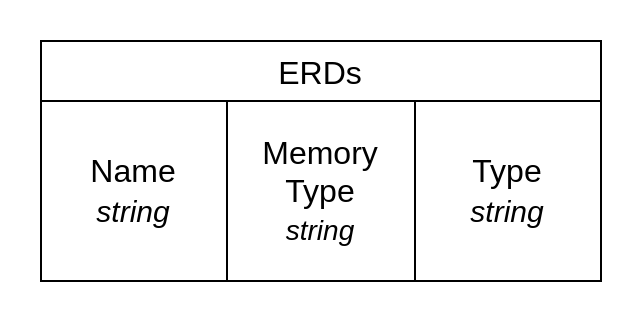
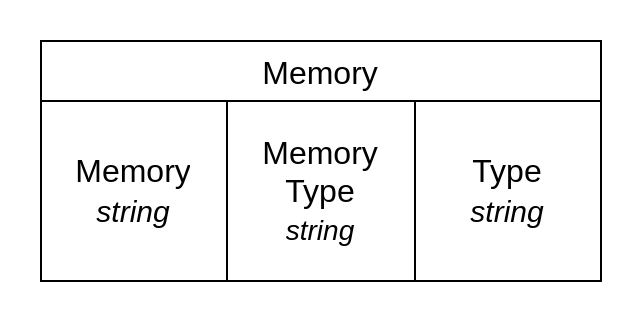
  <mxCell id="0" />
  <mxCell id="1" parent="0" />
  <mxCell id="2" value="" style="rounded=0;whiteSpace=wrap;html=1;" vertex="1" parent="1"><mxGeometry x="20" y="20" width="280" height="120" as="geometry" /></mxCell>
- <mxCell id="3" value="ERDs" style="shape=table;startSize=30;container=1;collapsible=0;childLayout=tableLayout;fontSize=16;strokeColor=#000000;fontColor=#000000;" vertex="1" parent="1"><mxGeometry x="20" y="20" width="280" height="120" as="geometry" /></mxCell>
+ <mxCell id="3" value="Memory" style="shape=table;startSize=30;container=1;collapsible=0;childLayout=tableLayout;fontSize=16;strokeColor=#000000;fontColor=#000000;" vertex="1" parent="1"><mxGeometry x="20" y="20" width="280" height="120" as="geometry" /></mxCell>
  <mxCell id="4" value="" style="shape=tableRow;horizontal=0;startSize=0;swimlaneHead=0;swimlaneBody=0;strokeColor=#000000;top=0;left=0;bottom=0;right=0;collapsible=0;dropTarget=0;fillColor=none;points=[[0,0.5],[1,0.5]];portConstraint=eastwest;fontSize=16;fontColor=#000000;" vertex="1" parent="3"><mxGeometry y="30" width="280" height="90" as="geometry" /></mxCell>
- <mxCell id="5" value="Name&lt;div&gt;&lt;i&gt;&lt;font style=&quot;font-size: 15px;&quot;&gt;string&lt;/font&gt;&lt;/i&gt;&lt;/div&gt;" style="shape=partialRectangle;html=1;whiteSpace=wrap;connectable=0;strokeColor=#000000;overflow=hidden;fillColor=none;top=0;left=0;bottom=0;right=0;pointerEvents=1;fontSize=16;fontColor=#000000;" vertex="1" parent="4"><mxGeometry width="93" height="90" as="geometry"><mxRectangle width="93" height="90" as="alternateBounds" /></mxGeometry></mxCell>
+ <mxCell id="5" value="Memory&lt;div&gt;&lt;i&gt;&lt;font style=&quot;font-size: 15px;&quot;&gt;string&lt;/font&gt;&lt;/i&gt;&lt;/div&gt;" style="shape=partialRectangle;html=1;whiteSpace=wrap;connectable=0;strokeColor=#000000;overflow=hidden;fillColor=none;top=0;left=0;bottom=0;right=0;pointerEvents=1;fontSize=16;fontColor=#000000;" vertex="1" parent="4"><mxGeometry width="93" height="90" as="geometry"><mxRectangle width="93" height="90" as="alternateBounds" /></mxGeometry></mxCell>
  <mxCell id="6" value="&lt;font style=&quot;&quot;&gt;Memory Type&lt;/font&gt;&lt;div&gt;&lt;span style=&quot;font-size: 14px;&quot;&gt;&lt;i&gt;string&lt;/i&gt;&lt;/span&gt;&lt;/div&gt;" style="shape=partialRectangle;html=1;whiteSpace=wrap;connectable=0;strokeColor=#000000;overflow=hidden;fillColor=none;top=0;left=0;bottom=0;right=0;pointerEvents=1;fontSize=16;fontColor=#000000;" vertex="1" parent="4"><mxGeometry x="93" width="94" height="90" as="geometry"><mxRectangle width="94" height="90" as="alternateBounds" /></mxGeometry></mxCell>
  <mxCell id="7" value="Type&lt;div&gt;&lt;i&gt;&lt;font style=&quot;font-size: 15px;&quot;&gt;string&lt;/font&gt;&lt;/i&gt;&lt;/div&gt;" style="shape=partialRectangle;html=1;whiteSpace=wrap;connectable=0;strokeColor=#000000;overflow=hidden;fillColor=none;top=0;left=0;bottom=0;right=0;pointerEvents=1;fontSize=16;fontColor=#000000;" vertex="1" parent="4"><mxGeometry x="187" width="93" height="90" as="geometry"><mxRectangle width="93" height="90" as="alternateBounds" /></mxGeometry></mxCell>
